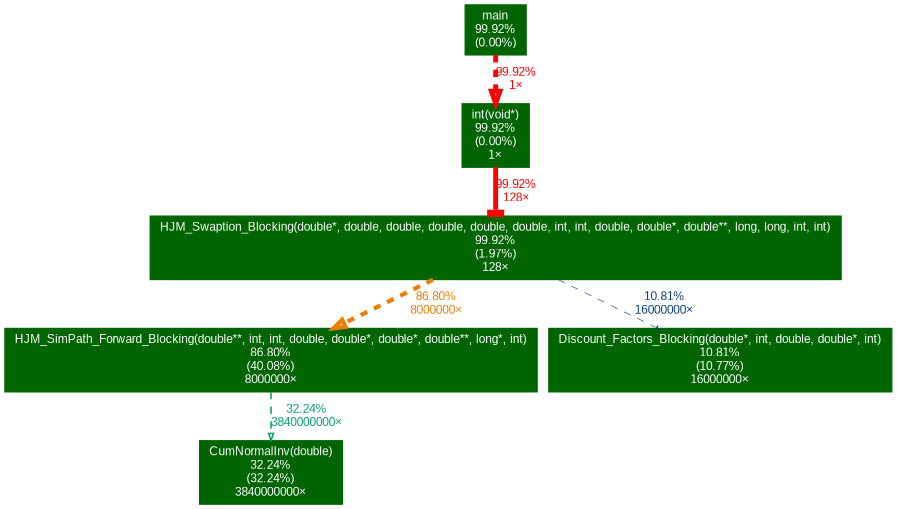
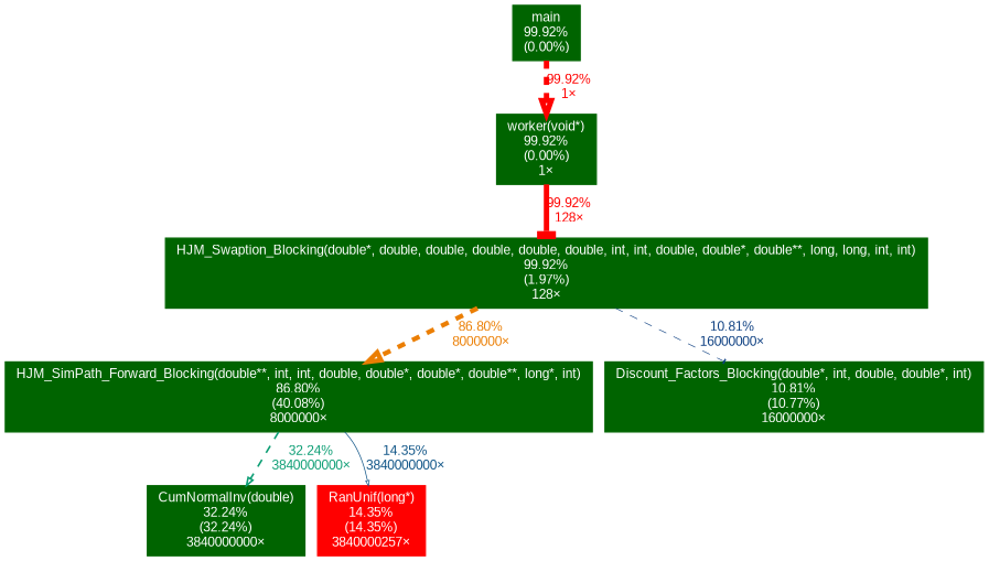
  digraph {
    fontname=Arial
    nodesep=0.125
    ranksep=0.25
    node [color=darkgreen fontcolor="#ffffff" fontname=Arial fontsize=10.00 shape=box style=filled]
    edge [arrowhead=onormal arrowsize=1.00 color="#ff0100" fontcolor="#ff0100" fontname=Arial fontsize=10.00 labeldistance=4.00 penwidth=4.00 style=dashed]
    n1 [height=0 label="main\n99.92%\n(0.00%)" width=0]
-   n2 [height=0 label="int(void*)\n99.92%\n(0.00%)\n1×" width=0]
+   n2 [height=0 label="worker(void*)\n99.92%\n(0.00%)\n1×" width=0]
    n3 [height=0 label="HJM_Swaption_Blocking(double*, double, double, double, double, double, int, int, double, double*, double**, long, long, int, int)\n99.92%\n(1.97%)\n128×" width=0]
    n4 [height=0 label="HJM_SimPath_Forward_Blocking(double**, int, int, double, double*, double*, double**, long*, int)\n86.80%\n(40.08%)\n8000000×" width=0]
    n5 [height=0 label="Discount_Factors_Blocking(double*, int, double, double*, int)\n10.81%\n(10.77%)\n16000000×" width=0]
    n6 [height=0 label="CumNormalInv(double)\n32.24%\n(32.24%)\n3840000000×" width=0]
+   n7 [color=red height=0 label="RanUnif(long*)\n14.35%\n(14.35%)\n3840000257×" width=0]
    n1 -> n2 [label="99.92%\n1×"]
    n2 -> n3 [arrowhead=tee label="99.92%\n128×" style=solid]
    n3 -> n4 [arrowsize=0.93 color="#eb7e03" fontcolor="#eb7e03" label="86.80%\n8000000×" labeldistance=3.47 penwidth=3.47]
    n3 -> n5 [arrowhead=tee arrowsize=0.35 color="#0d3f81" fontcolor="#0d3f81" label="10.81%\n16000000×" labeldistance=0.50 penwidth=0.50]
    n4 -> n6 [arrowsize=0.57 color="#0b9d73" fontcolor="#0b9d73" label="32.24%\n3840000000×" labeldistance=1.29 penwidth=1.29]
+   n4 -> n7 [arrowsize=0.38 color="#0c5285" fontcolor="#0c5285" label="14.35%\n3840000000×" labeldistance=0.57 penwidth=0.57 style=solid]
  }
